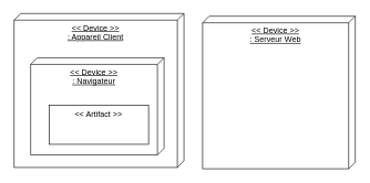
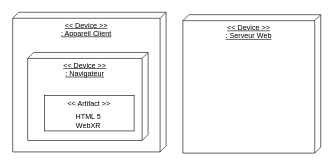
  <mxCell id="0" />
  <mxCell id="1" parent="0" />
  <mxCell id="2" value="&amp;lt;&amp;lt; Device &amp;gt;&amp;gt;&lt;div&gt;: Appareil Client&lt;/div&gt;" style="verticalAlign=top;align=center;spacingTop=8;spacingLeft=2;spacingRight=12;shape=cube;size=10;direction=south;fontStyle=4;html=1;whiteSpace=wrap;" parent="1" vertex="1"><mxGeometry x="20" y="20" width="256" height="233" as="geometry" /></mxCell>
  <mxCell id="3" value="&amp;lt;&amp;lt; Device &amp;gt;&amp;gt;&lt;div&gt;: Navigateur&lt;/div&gt;" style="verticalAlign=top;align=center;spacingTop=8;spacingLeft=2;spacingRight=12;shape=cube;size=10;direction=south;fontStyle=4;html=1;whiteSpace=wrap;" parent="1" vertex="1"><mxGeometry x="45" y="87" width="201" height="147" as="geometry" /></mxCell>
  <mxCell id="4" value="&amp;lt;&amp;lt; Artifact &amp;gt;&amp;gt;" style="html=1;whiteSpace=wrap;verticalAlign=top;" parent="1" vertex="1"><mxGeometry x="73.38" y="159" width="149.25" height="59" as="geometry" /></mxCell>
+ <mxCell id="5" value="&lt;span style=&quot;font-weight: 400;&quot;&gt;HTML 5&lt;/span&gt;&lt;div&gt;&lt;span style=&quot;font-weight: 400;&quot;&gt;WebXR&lt;/span&gt;&lt;/div&gt;" style="text;align=center;fontStyle=1;verticalAlign=middle;spacingLeft=3;spacingRight=3;strokeColor=none;rotatable=0;points=[[0,0.5],[1,0.5]];portConstraint=eastwest;html=1;" parent="1" vertex="1"><mxGeometry x="104" y="188" width="83" height="26" as="geometry" /></mxCell>
  <mxCell id="6" value="&amp;lt;&amp;lt; Device &amp;gt;&amp;gt;&lt;div&gt;: Serveur Web&lt;/div&gt;" style="verticalAlign=top;align=center;spacingTop=8;spacingLeft=2;spacingRight=12;shape=cube;size=10;direction=south;fontStyle=4;html=1;whiteSpace=wrap;" parent="1" vertex="1"><mxGeometry x="304" y="24" width="230" height="231" as="geometry" /></mxCell>
